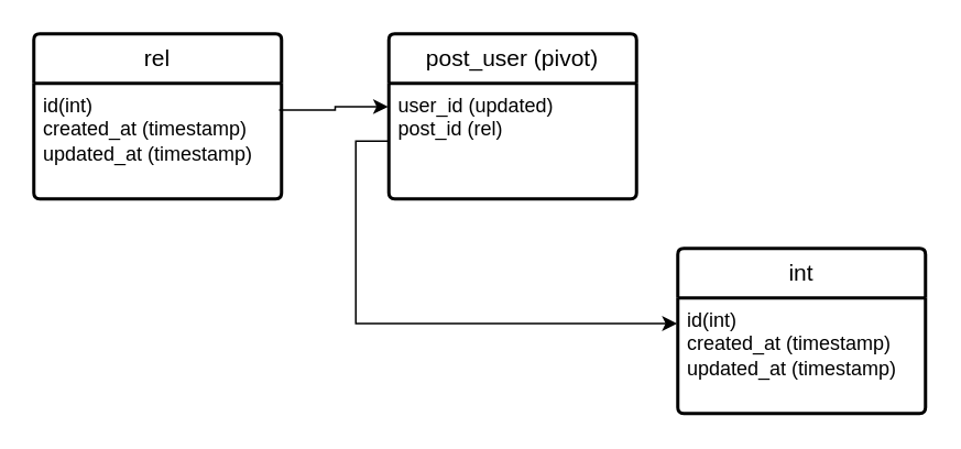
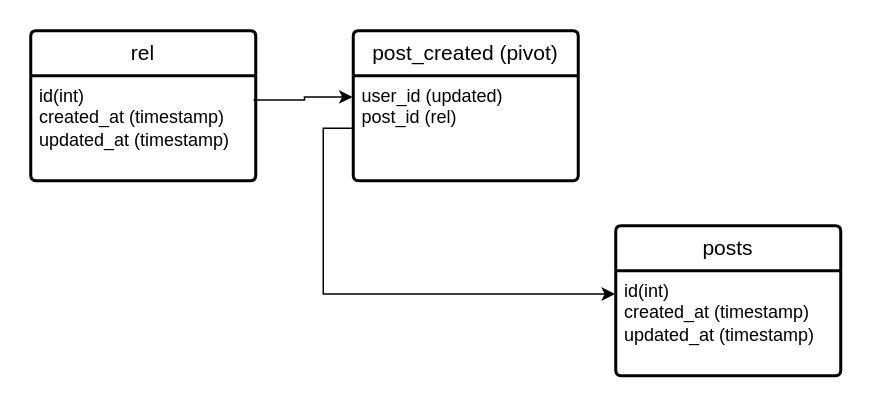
  <mxCell id="0" />
  <mxCell id="1" parent="0" />
  <mxCell id="2" value="rel" style="swimlane;childLayout=stackLayout;horizontal=1;startSize=30;horizontalStack=0;rounded=1;fontSize=14;fontStyle=0;strokeWidth=2;resizeParent=0;resizeLast=1;shadow=0;dashed=0;align=center;arcSize=4;whiteSpace=wrap;html=1;" vertex="1" parent="1"><mxGeometry x="20" y="20" width="150" height="100" as="geometry" /></mxCell>
  <mxCell id="3" value="id(int)&lt;br&gt;created_at (timestamp)&lt;br&gt;updated_at (timestamp)" style="align=left;strokeColor=none;fillColor=none;spacingLeft=4;fontSize=12;verticalAlign=top;resizable=0;rotatable=0;part=1;html=1;" vertex="1" parent="2"><mxGeometry y="30" width="150" height="70" as="geometry" /></mxCell>
- <mxCell id="4" value="int" style="swimlane;childLayout=stackLayout;horizontal=1;startSize=30;horizontalStack=0;rounded=1;fontSize=14;fontStyle=0;strokeWidth=2;resizeParent=0;resizeLast=1;shadow=0;dashed=0;align=center;arcSize=4;whiteSpace=wrap;html=1;" vertex="1" parent="1"><mxGeometry x="410" y="150" width="150" height="100" as="geometry" /></mxCell>
+ <mxCell id="4" value="posts" style="swimlane;childLayout=stackLayout;horizontal=1;startSize=30;horizontalStack=0;rounded=1;fontSize=14;fontStyle=0;strokeWidth=2;resizeParent=0;resizeLast=1;shadow=0;dashed=0;align=center;arcSize=4;whiteSpace=wrap;html=1;" vertex="1" parent="1"><mxGeometry x="410" y="150" width="150" height="100" as="geometry" /></mxCell>
  <mxCell id="5" value="id(int)&lt;br&gt;created_at (timestamp)&lt;br&gt;updated_at (timestamp)" style="align=left;strokeColor=none;fillColor=none;spacingLeft=4;fontSize=12;verticalAlign=top;resizable=0;rotatable=0;part=1;html=1;" vertex="1" parent="4"><mxGeometry y="30" width="150" height="70" as="geometry" /></mxCell>
- <mxCell id="6" value="post_user (pivot)" style="swimlane;childLayout=stackLayout;horizontal=1;startSize=30;horizontalStack=0;rounded=1;fontSize=14;fontStyle=0;strokeWidth=2;resizeParent=0;resizeLast=1;shadow=0;dashed=0;align=center;arcSize=4;whiteSpace=wrap;html=1;" vertex="1" parent="1"><mxGeometry x="235" y="20" width="150" height="100" as="geometry" /></mxCell>
+ <mxCell id="6" value="post_created (pivot)" style="swimlane;childLayout=stackLayout;horizontal=1;startSize=30;horizontalStack=0;rounded=1;fontSize=14;fontStyle=0;strokeWidth=2;resizeParent=0;resizeLast=1;shadow=0;dashed=0;align=center;arcSize=4;whiteSpace=wrap;html=1;" vertex="1" parent="1"><mxGeometry x="235" y="20" width="150" height="100" as="geometry" /></mxCell>
  <mxCell id="7" value="user_id (updated)&lt;br&gt;post_id (rel)" style="align=left;strokeColor=none;fillColor=none;spacingLeft=4;fontSize=12;verticalAlign=top;resizable=0;rotatable=0;part=1;html=1;" vertex="1" parent="6"><mxGeometry y="30" width="150" height="70" as="geometry" /></mxCell>
  <mxCell id="8" style="edgeStyle=orthogonalEdgeStyle;rounded=0;orthogonalLoop=1;jettySize=auto;html=1;entryX=-0.003;entryY=0.202;entryDx=0;entryDy=0;entryPerimeter=0;exitX=0.99;exitY=0.232;exitDx=0;exitDy=0;exitPerimeter=0;" edge="1" parent="1" source="3" target="7"><mxGeometry relative="1" as="geometry"><mxPoint x="170" y="70" as="sourcePoint" /></mxGeometry></mxCell>
  <mxCell id="9" style="edgeStyle=orthogonalEdgeStyle;rounded=0;orthogonalLoop=1;jettySize=auto;html=1;exitX=0;exitY=0.5;exitDx=0;exitDy=0;entryX=-0.003;entryY=0.221;entryDx=0;entryDy=0;entryPerimeter=0;" edge="1" parent="1" source="7" target="5"><mxGeometry relative="1" as="geometry" /></mxCell>
